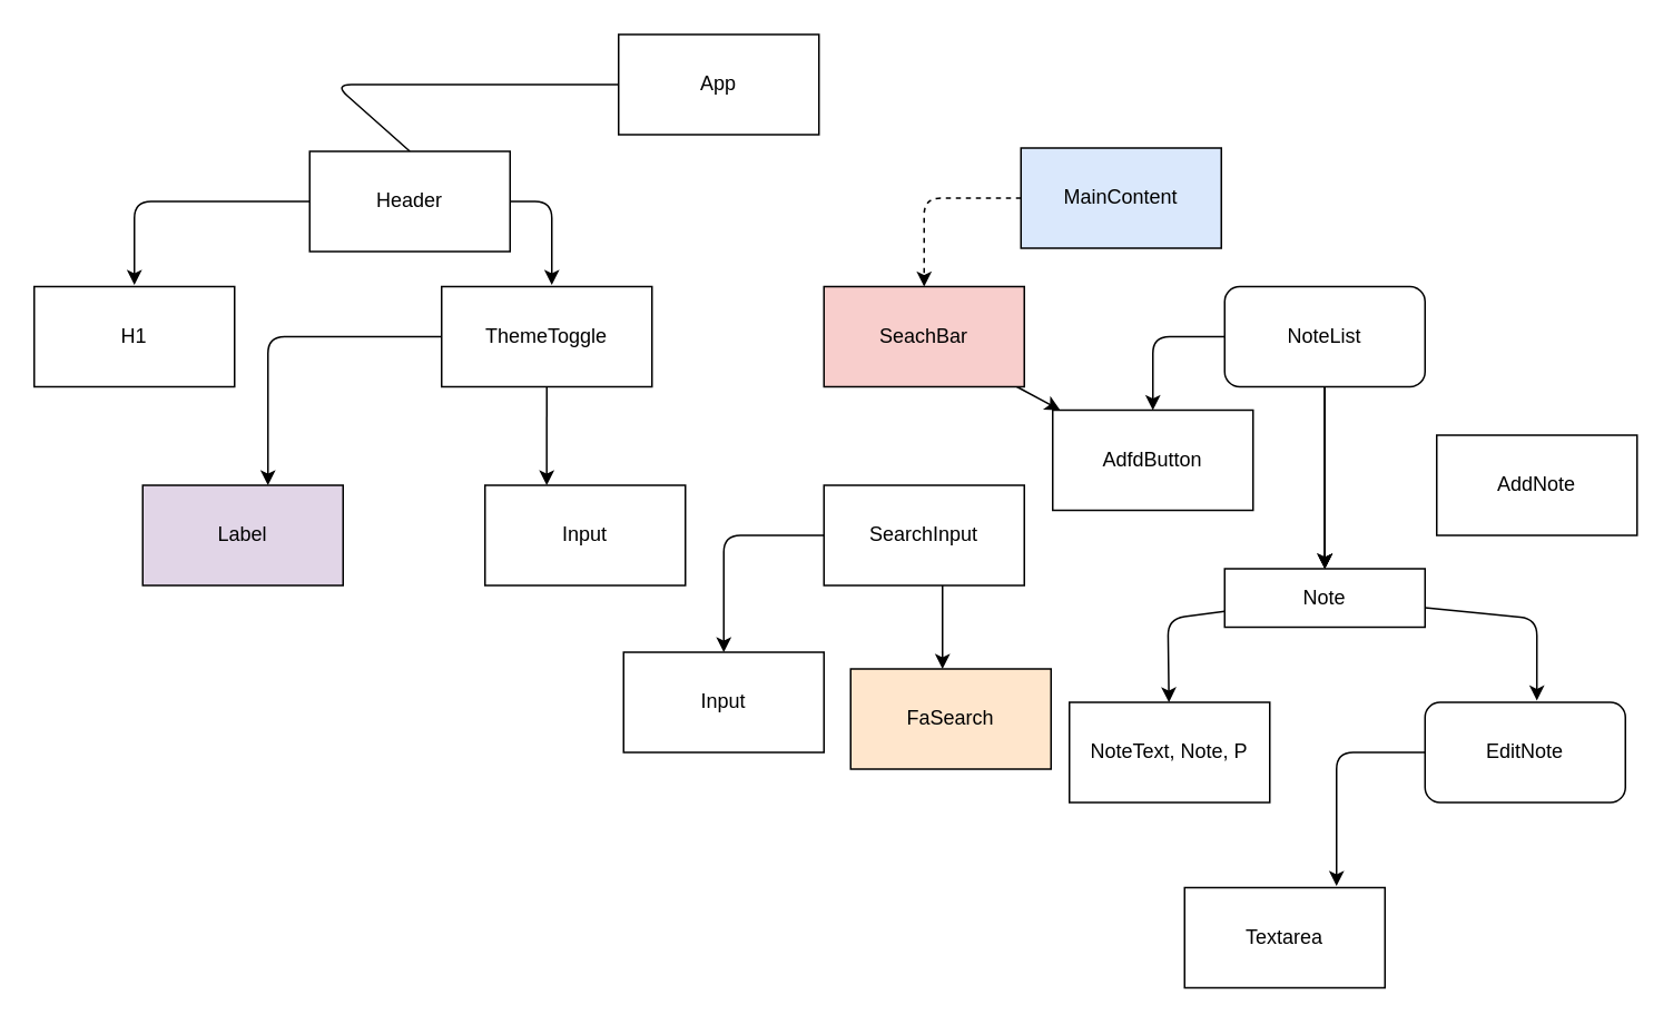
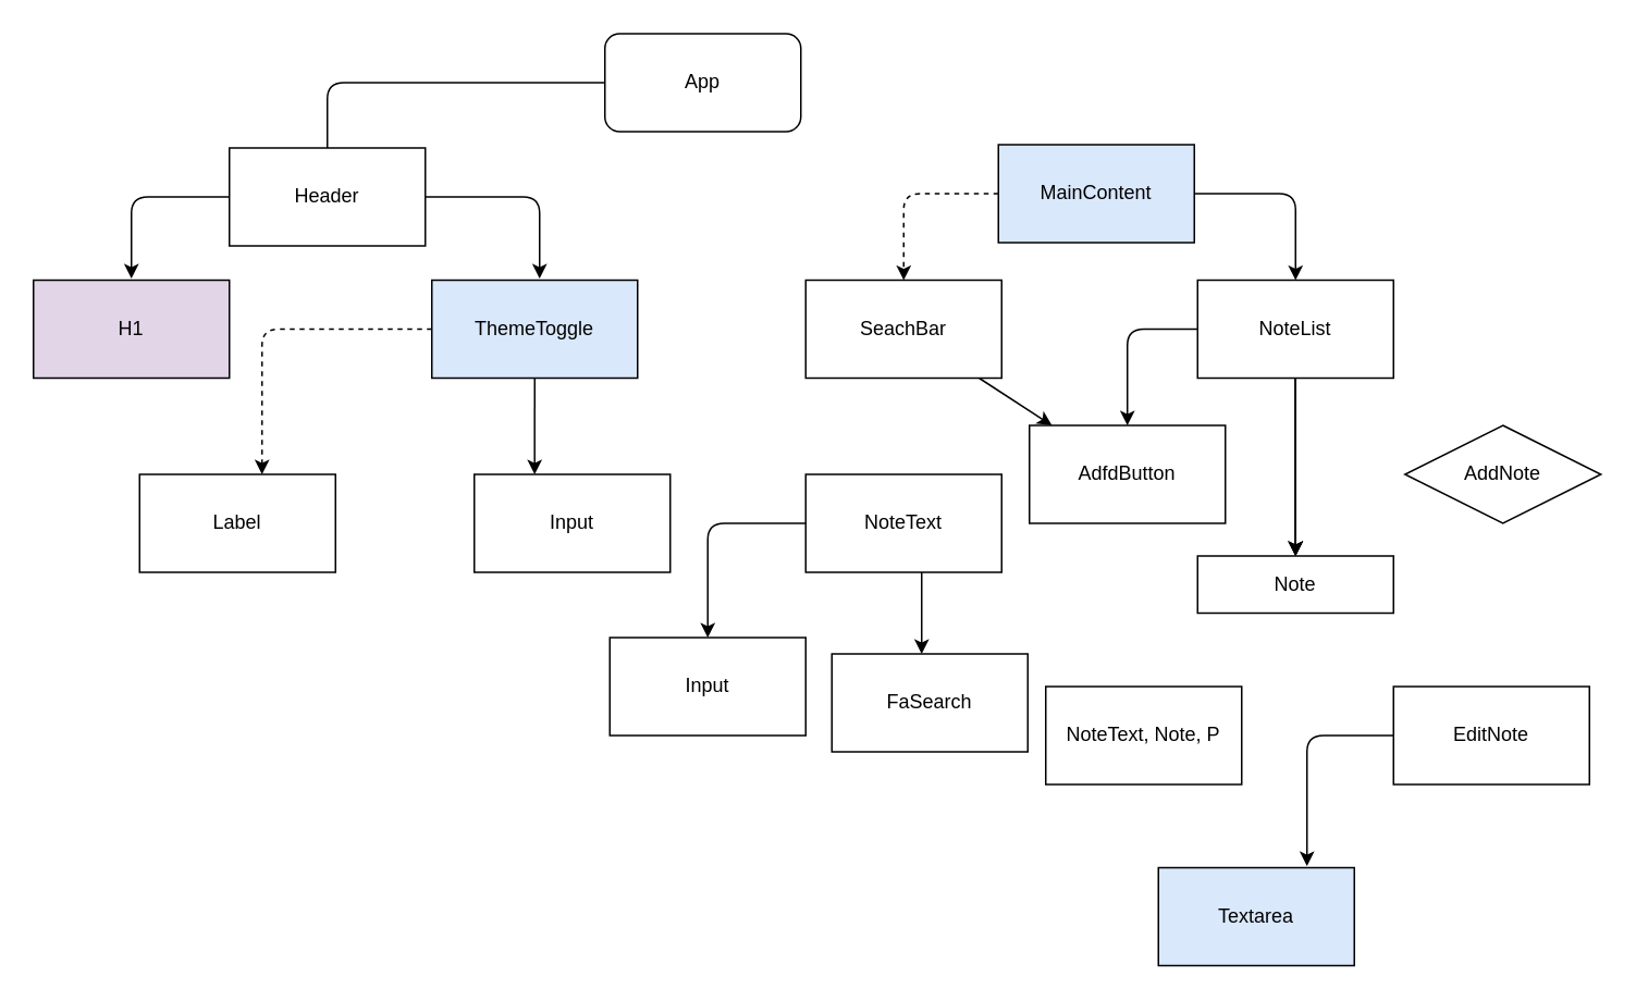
  <mxCell id="0" />
  <mxCell id="1" parent="0" />
  <mxCell id="2" style="edgeStyle=none;html=1;entryX=0.5;entryY=0;entryDx=0;entryDy=0;endArrow=none;" edge="1" parent="1" source="3" target="6"><mxGeometry relative="1" as="geometry"><Array as="points"><mxPoint x="200" y="50" /></Array></mxGeometry></mxCell>
- <mxCell id="3" value="App" style="rounded=0;whiteSpace=wrap;html=1;" parent="1" vertex="1"><mxGeometry x="370" y="20" width="120" height="60" as="geometry" /></mxCell>
+ <mxCell id="3" value="App" style="whiteSpace=wrap;html=1;rounded=1;" parent="1" vertex="1"><mxGeometry x="370" y="20" width="120" height="60" as="geometry" /></mxCell>
  <mxCell id="4" style="edgeStyle=none;html=1;exitX=1;exitY=0.5;exitDx=0;exitDy=0;" edge="1" parent="1" source="6"><mxGeometry relative="1" as="geometry"><mxPoint x="330" y="170" as="targetPoint" /><Array as="points"><mxPoint x="330" y="120" /></Array></mxGeometry></mxCell>
  <mxCell id="5" style="edgeStyle=none;html=1;exitX=0;exitY=0.5;exitDx=0;exitDy=0;" edge="1" parent="1" source="6"><mxGeometry relative="1" as="geometry"><mxPoint x="80" y="170" as="targetPoint" /><Array as="points"><mxPoint x="80" y="120" /></Array></mxGeometry></mxCell>
- <mxCell id="6" value="Header" style="rounded=0;whiteSpace=wrap;html=1;" parent="1" vertex="1"><mxGeometry x="185" y="90" width="120" height="60" as="geometry" /></mxCell>
+ <mxCell id="6" value="Header" style="rounded=0;whiteSpace=wrap;html=1;" parent="1" vertex="1"><mxGeometry x="140" y="90" width="120" height="60" as="geometry" /></mxCell>
  <mxCell id="7" style="edgeStyle=none;html=1;entryX=0.5;entryY=0;entryDx=0;entryDy=0;dashed=1;" edge="1" parent="1" source="9" target="15"><mxGeometry relative="1" as="geometry"><Array as="points"><mxPoint x="553" y="118" /></Array></mxGeometry></mxCell>
+ <mxCell id="8" style="edgeStyle=none;html=1;exitX=1;exitY=0.5;exitDx=0;exitDy=0;entryX=0.5;entryY=0;entryDx=0;entryDy=0;" edge="1" parent="1" source="9" target="21"><mxGeometry relative="1" as="geometry"><Array as="points"><mxPoint x="793" y="118" /></Array></mxGeometry></mxCell>
  <mxCell id="9" value="MainContent" style="rounded=0;whiteSpace=wrap;html=1;fillColor=#dae8fc;" vertex="1" parent="1"><mxGeometry x="611" y="88" width="120" height="60" as="geometry" /></mxCell>
- <mxCell id="10" value="H1" style="rounded=0;whiteSpace=wrap;html=1;" vertex="1" parent="1"><mxGeometry x="20" y="171" width="120" height="60" as="geometry" /></mxCell>
+ <mxCell id="10" value="H1" style="rounded=0;whiteSpace=wrap;html=1;fillColor=#e1d5e7;" vertex="1" parent="1"><mxGeometry x="20" y="171" width="120" height="60" as="geometry" /></mxCell>
  <mxCell id="11" style="edgeStyle=none;html=1;entryX=0.308;entryY=0;entryDx=0;entryDy=0;entryPerimeter=0;" edge="1" parent="1" source="13" target="23"><mxGeometry relative="1" as="geometry" /></mxCell>
- <mxCell id="12" style="edgeStyle=none;html=1;entryX=0.625;entryY=0;entryDx=0;entryDy=0;entryPerimeter=0;" edge="1" parent="1" source="13" target="22"><mxGeometry relative="1" as="geometry"><Array as="points"><mxPoint x="160" y="201" /></Array></mxGeometry></mxCell>
- <mxCell id="13" value="ThemeToggle" style="rounded=0;whiteSpace=wrap;html=1;" vertex="1" parent="1"><mxGeometry x="264" y="171" width="126" height="60" as="geometry" /></mxCell>
+ <mxCell id="12" style="edgeStyle=none;html=1;entryX=0.625;entryY=0;entryDx=0;entryDy=0;entryPerimeter=0;dashed=1;" edge="1" parent="1" source="13" target="22"><mxGeometry relative="1" as="geometry"><Array as="points"><mxPoint x="160" y="201" /></Array></mxGeometry></mxCell>
+ <mxCell id="13" value="ThemeToggle" style="rounded=0;whiteSpace=wrap;html=1;fillColor=#dae8fc;" vertex="1" parent="1"><mxGeometry x="264" y="171" width="126" height="60" as="geometry" /></mxCell>
  <mxCell id="14" value="" style="edgeStyle=none;html=1;" edge="1" parent="1" source="15" target="29"><mxGeometry relative="1" as="geometry" /></mxCell>
- <mxCell id="15" value="SeachBar" style="rounded=0;whiteSpace=wrap;html=1;fillColor=#f8cecc;" vertex="1" parent="1"><mxGeometry x="493" y="171" width="120" height="60" as="geometry" /></mxCell>
+ <mxCell id="15" value="SeachBar" style="rounded=0;whiteSpace=wrap;html=1;" vertex="1" parent="1"><mxGeometry x="493" y="171" width="120" height="60" as="geometry" /></mxCell>
  <mxCell id="16" value="" style="edgeStyle=none;html=1;" edge="1" parent="1" source="21" target="29"><mxGeometry relative="1" as="geometry"><Array as="points"><mxPoint x="690" y="201" /></Array></mxGeometry></mxCell>
  <mxCell id="17" value="" style="edgeStyle=none;html=1;" edge="1" parent="1" source="21" target="32"><mxGeometry relative="1" as="geometry" /></mxCell>
  <mxCell id="18" value="" style="edgeStyle=none;html=1;" edge="1" parent="1" source="21" target="32"><mxGeometry relative="1" as="geometry" /></mxCell>
  <mxCell id="19" value="" style="edgeStyle=none;html=1;" edge="1" parent="1" source="21" target="32"><mxGeometry relative="1" as="geometry" /></mxCell>
  <mxCell id="20" value="" style="edgeStyle=none;html=1;" edge="1" parent="1" source="21" target="32"><mxGeometry relative="1" as="geometry" /></mxCell>
- <mxCell id="21" value="NoteList" style="whiteSpace=wrap;html=1;rounded=1;" vertex="1" parent="1"><mxGeometry x="733" y="171" width="120" height="60" as="geometry" /></mxCell>
- <mxCell id="22" value="Label" style="rounded=0;whiteSpace=wrap;html=1;fillColor=#e1d5e7;" vertex="1" parent="1"><mxGeometry x="85" y="290" width="120" height="60" as="geometry" /></mxCell>
+ <mxCell id="21" value="NoteList" style="rounded=0;whiteSpace=wrap;html=1;" vertex="1" parent="1"><mxGeometry x="733" y="171" width="120" height="60" as="geometry" /></mxCell>
+ <mxCell id="22" value="Label" style="rounded=0;whiteSpace=wrap;html=1;" vertex="1" parent="1"><mxGeometry x="85" y="290" width="120" height="60" as="geometry" /></mxCell>
  <mxCell id="23" value="Input" style="rounded=0;whiteSpace=wrap;html=1;" vertex="1" parent="1"><mxGeometry x="290" y="290" width="120" height="60" as="geometry" /></mxCell>
  <mxCell id="24" value="" style="edgeStyle=none;html=1;" edge="1" parent="1" source="26" target="27"><mxGeometry relative="1" as="geometry"><Array as="points"><mxPoint x="433" y="320" /></Array></mxGeometry></mxCell>
  <mxCell id="25" value="" style="edgeStyle=none;html=1;" edge="1" parent="1"><mxGeometry relative="1" as="geometry"><mxPoint x="564" y="350" as="sourcePoint" /><mxPoint x="564" y="400" as="targetPoint" /></mxGeometry></mxCell>
- <mxCell id="26" value="SearchInput" style="rounded=0;whiteSpace=wrap;html=1;" vertex="1" parent="1"><mxGeometry x="493" y="290" width="120" height="60" as="geometry" /></mxCell>
+ <mxCell id="26" value="NoteText" style="rounded=0;whiteSpace=wrap;html=1;" vertex="1" parent="1"><mxGeometry x="493" y="290" width="120" height="60" as="geometry" /></mxCell>
  <mxCell id="27" value="Input" style="rounded=0;whiteSpace=wrap;html=1;" vertex="1" parent="1"><mxGeometry x="373" y="390" width="120" height="60" as="geometry" /></mxCell>
- <mxCell id="28" value="FaSearch" style="rounded=0;whiteSpace=wrap;html=1;fillColor=#ffe6cc;" vertex="1" parent="1"><mxGeometry x="509" y="400" width="120" height="60" as="geometry" /></mxCell>
- <mxCell id="29" value="AdfdButton" style="rounded=0;whiteSpace=wrap;html=1;" vertex="1" parent="1"><mxGeometry x="630" y="245" width="120" height="60" as="geometry" /></mxCell>
- <mxCell id="30" value="" style="edgeStyle=none;html=1;" edge="1" parent="1" source="32" target="34"><mxGeometry relative="1" as="geometry"><Array as="points"><mxPoint x="699" y="370" /></Array></mxGeometry></mxCell>
- <mxCell id="31" style="edgeStyle=none;html=1;entryX=0.558;entryY=-0.017;entryDx=0;entryDy=0;entryPerimeter=0;" edge="1" parent="1" source="32" target="36"><mxGeometry relative="1" as="geometry"><Array as="points"><mxPoint x="920" y="370" /></Array></mxGeometry></mxCell>
+ <mxCell id="28" value="FaSearch" style="rounded=0;whiteSpace=wrap;html=1;" vertex="1" parent="1"><mxGeometry x="509" y="400" width="120" height="60" as="geometry" /></mxCell>
+ <mxCell id="29" value="AdfdButton" style="rounded=0;whiteSpace=wrap;html=1;" vertex="1" parent="1"><mxGeometry x="630" y="260" width="120" height="60" as="geometry" /></mxCell>
  <mxCell id="32" value="Note" style="rounded=0;whiteSpace=wrap;html=1;" vertex="1" parent="1"><mxGeometry x="733" y="340" width="120" height="35" as="geometry" /></mxCell>
- <mxCell id="33" value="AddNote" style="rounded=0;whiteSpace=wrap;html=1;" vertex="1" parent="1"><mxGeometry x="860" y="260" width="120" height="60" as="geometry" /></mxCell>
+ <mxCell id="33" value="AddNote" style="rhombus;whiteSpace=wrap;html=1;" vertex="1" parent="1"><mxGeometry x="860" y="260" width="120" height="60" as="geometry" /></mxCell>
  <mxCell id="34" value="NoteText, Note, P" style="rounded=0;whiteSpace=wrap;html=1;" vertex="1" parent="1"><mxGeometry x="640" y="420" width="120" height="60" as="geometry" /></mxCell>
  <mxCell id="35" style="edgeStyle=none;html=1;exitX=0;exitY=0.5;exitDx=0;exitDy=0;" edge="1" parent="1" source="36"><mxGeometry relative="1" as="geometry"><mxPoint x="800" y="530" as="targetPoint" /><Array as="points"><mxPoint x="800" y="450" /></Array></mxGeometry></mxCell>
- <mxCell id="36" value="EditNote" style="whiteSpace=wrap;html=1;rounded=1;" vertex="1" parent="1"><mxGeometry x="853" y="420" width="120" height="60" as="geometry" /></mxCell>
- <mxCell id="37" value="Textarea" style="rounded=0;whiteSpace=wrap;html=1;" vertex="1" parent="1"><mxGeometry x="709" y="531" width="120" height="60" as="geometry" /></mxCell>
+ <mxCell id="36" value="EditNote" style="rounded=0;whiteSpace=wrap;html=1;" vertex="1" parent="1"><mxGeometry x="853" y="420" width="120" height="60" as="geometry" /></mxCell>
+ <mxCell id="37" value="Textarea" style="rounded=0;whiteSpace=wrap;html=1;fillColor=#dae8fc;" vertex="1" parent="1"><mxGeometry x="709" y="531" width="120" height="60" as="geometry" /></mxCell>
